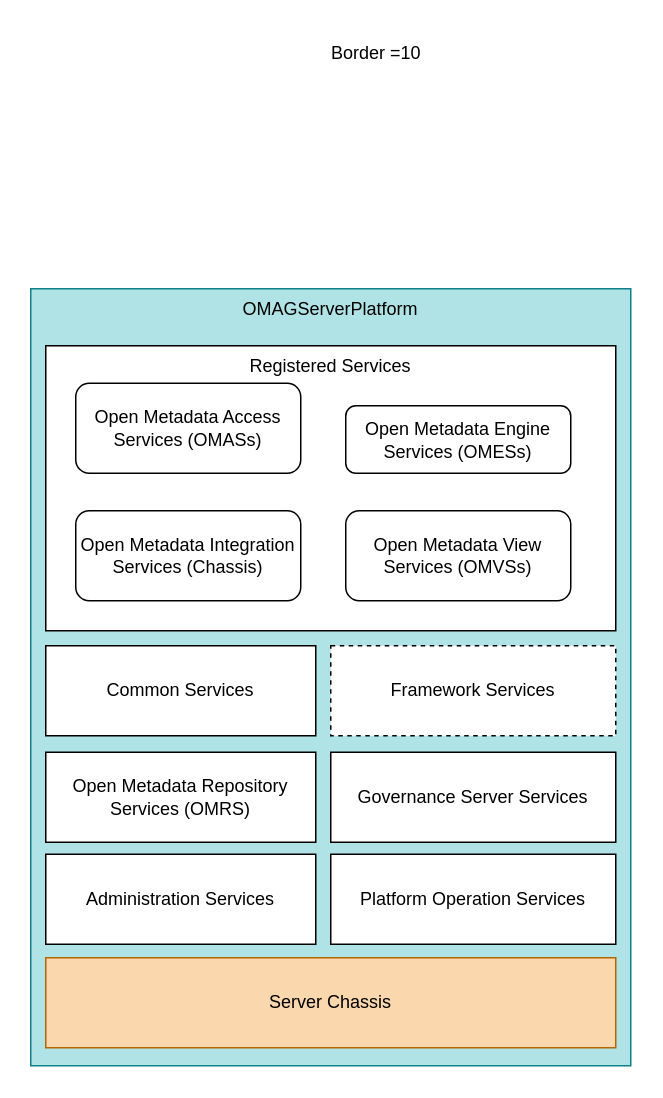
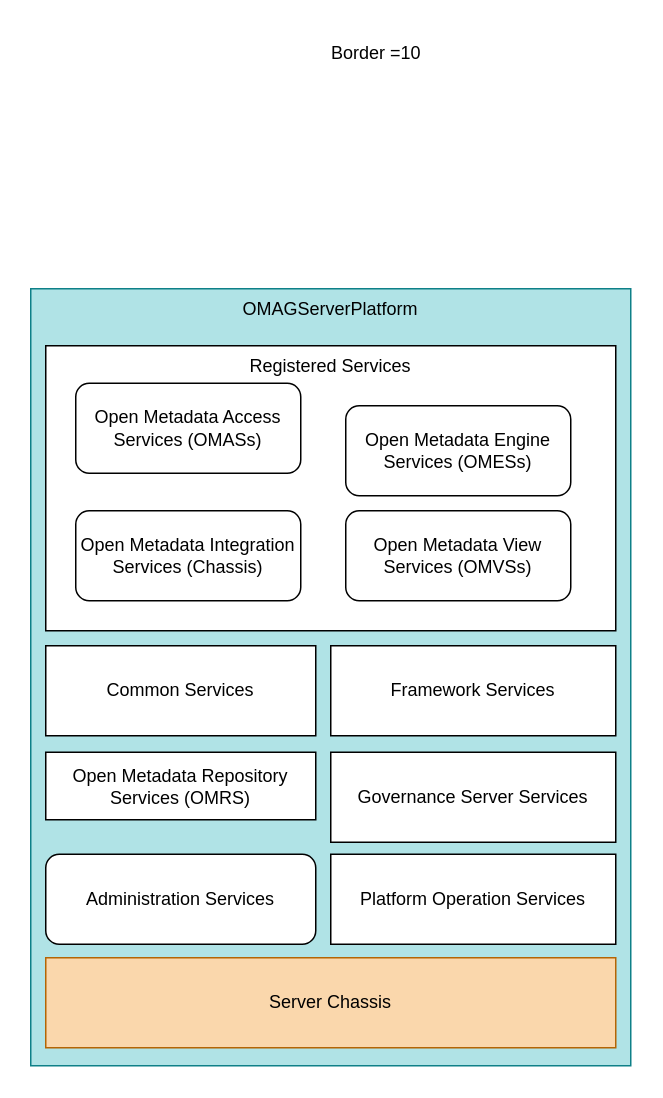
  <mxCell id="0" />
  <mxCell id="1" parent="0" />
  <mxCell id="2" value="OMAGServerPlatform" style="rounded=0;whiteSpace=wrap;html=1;verticalAlign=top;fillColor=#b0e3e6;strokeColor=#0e8088;" parent="1" vertex="1"><mxGeometry x="20" y="192" width="400" height="518" as="geometry" /></mxCell>
  <mxCell id="3" value="Server Chassis" style="rounded=0;whiteSpace=wrap;html=1;fillColor=#fad7ac;strokeColor=#b46504;" parent="1" vertex="1"><mxGeometry x="30" y="638" width="380" height="60" as="geometry" /></mxCell>
- <mxCell id="4" value="Open Metadata Repository Services (OMRS)" style="rounded=0;whiteSpace=wrap;html=1;" parent="1" vertex="1"><mxGeometry x="30" y="501" width="180" height="60" as="geometry" /></mxCell>
- <mxCell id="5" value="Framework Services" style="rounded=0;whiteSpace=wrap;html=1;dashed=1;" parent="1" vertex="1"><mxGeometry x="220" y="430" width="190" height="60" as="geometry" /></mxCell>
+ <mxCell id="4" value="Open Metadata Repository Services (OMRS)" style="rounded=0;whiteSpace=wrap;html=1;" parent="1" vertex="1"><mxGeometry x="30" y="501" width="180" height="45" as="geometry" /></mxCell>
+ <mxCell id="5" value="Framework Services" style="rounded=0;whiteSpace=wrap;html=1;" parent="1" vertex="1"><mxGeometry x="220" y="430" width="190" height="60" as="geometry" /></mxCell>
  <mxCell id="6" value="Governance Server Services" style="rounded=0;whiteSpace=wrap;html=1;" parent="1" vertex="1"><mxGeometry x="220" y="501" width="190" height="60" as="geometry" /></mxCell>
  <mxCell id="7" value="Registered Services" style="rounded=0;whiteSpace=wrap;html=1;verticalAlign=top;" parent="1" vertex="1"><mxGeometry x="30" y="230" width="380" height="190" as="geometry" /></mxCell>
- <mxCell id="8" value="Administration Services" style="rounded=0;whiteSpace=wrap;html=1;" parent="1" vertex="1"><mxGeometry x="30" y="569" width="180" height="60" as="geometry" /></mxCell>
+ <mxCell id="8" value="Administration Services" style="whiteSpace=wrap;html=1;rounded=1;" parent="1" vertex="1"><mxGeometry x="30" y="569" width="180" height="60" as="geometry" /></mxCell>
  <mxCell id="9" value="Platform Operation Services" style="rounded=0;whiteSpace=wrap;html=1;" parent="1" vertex="1"><mxGeometry x="220" y="569" width="190" height="60" as="geometry" /></mxCell>
  <mxCell id="10" value="Open Metadata Access Services (OMASs)" style="rounded=1;whiteSpace=wrap;html=1;" parent="1" vertex="1"><mxGeometry x="50" y="255" width="150" height="60" as="geometry" /></mxCell>
- <mxCell id="11" value="Open Metadata Engine Services (OMESs)" style="rounded=1;whiteSpace=wrap;html=1;" parent="1" vertex="1"><mxGeometry x="230" y="270" width="150" height="45" as="geometry" /></mxCell>
+ <mxCell id="11" value="Open Metadata Engine Services (OMESs)" style="rounded=1;whiteSpace=wrap;html=1;" parent="1" vertex="1"><mxGeometry x="230" y="270" width="150" height="60" as="geometry" /></mxCell>
  <mxCell id="12" value="Open Metadata Integration Services (Chassis)" style="rounded=1;whiteSpace=wrap;html=1;" parent="1" vertex="1"><mxGeometry x="50" y="340" width="150" height="60" as="geometry" /></mxCell>
  <mxCell id="13" value="Open Metadata View Services (OMVSs)" style="rounded=1;whiteSpace=wrap;html=1;" parent="1" vertex="1"><mxGeometry x="230" y="340" width="150" height="60" as="geometry" /></mxCell>
  <mxCell id="14" value="Border =10" style="text;html=1;align=center;verticalAlign=middle;resizable=0;points=[];autosize=1;strokeColor=none;fillColor=none;" parent="1" vertex="1"><mxGeometry x="210" y="20" width="80" height="30" as="geometry" /></mxCell>
  <mxCell id="15" value="Common Services" style="rounded=0;whiteSpace=wrap;html=1;" vertex="1" parent="1"><mxGeometry x="30" y="430" width="180" height="60" as="geometry" /></mxCell>
